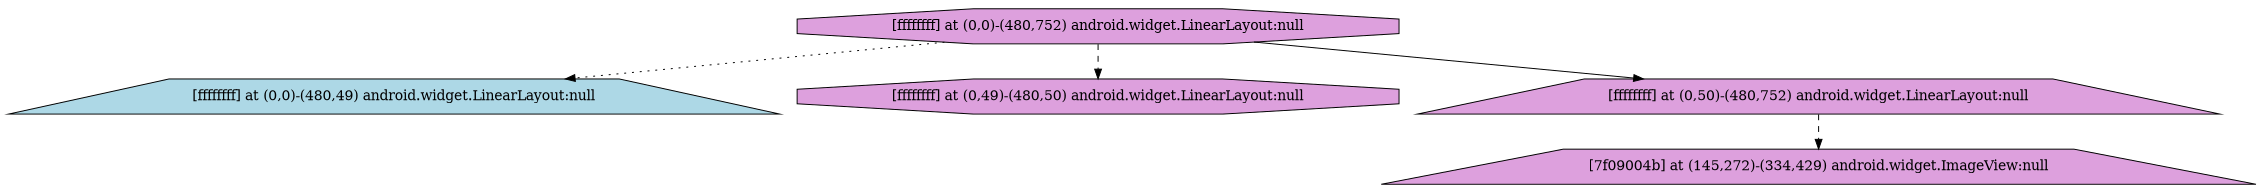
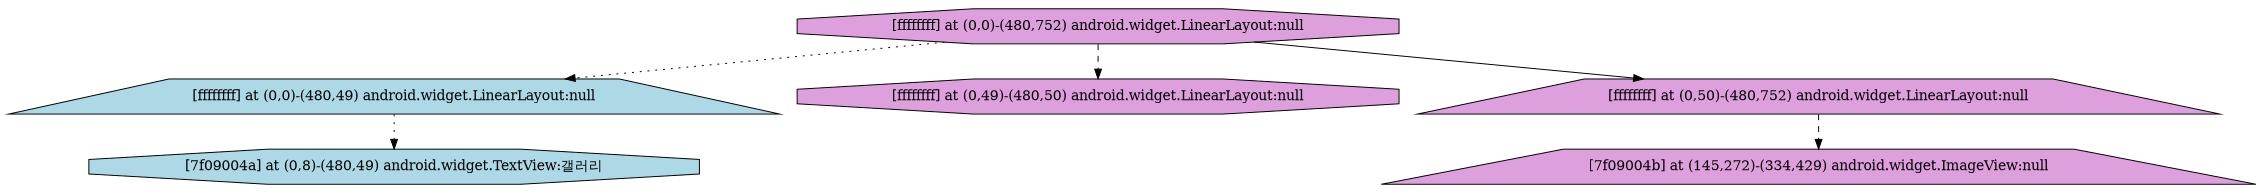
  strict digraph {
    node [style=filled fillcolor=plum shape=octagon]
    edge [style=dotted]
    n1 [label="[ffffffff] at (0,0)-(480,752) android.widget.LinearLayout:null"]
    n2 [label="[ffffffff] at (0,0)-(480,49) android.widget.LinearLayout:null" fillcolor=lightblue shape=trapezium]
    n3 [label="[ffffffff] at (0,49)-(480,50) android.widget.LinearLayout:null"]
    n4 [label="[ffffffff] at (0,50)-(480,752) android.widget.LinearLayout:null" shape=trapezium]
+   n5 [label="[7f09004a] at (0,8)-(480,49) android.widget.TextView:갤러리" fillcolor=lightblue]
    n6 [label="[7f09004b] at (145,272)-(334,429) android.widget.ImageView:null" shape=trapezium]
    n1 -> n2
    n1 -> n3 [style=dashed]
    n1 -> n4 [style=solid]
+   n2 -> n5
    n4 -> n6 [style=dashed]
  }
